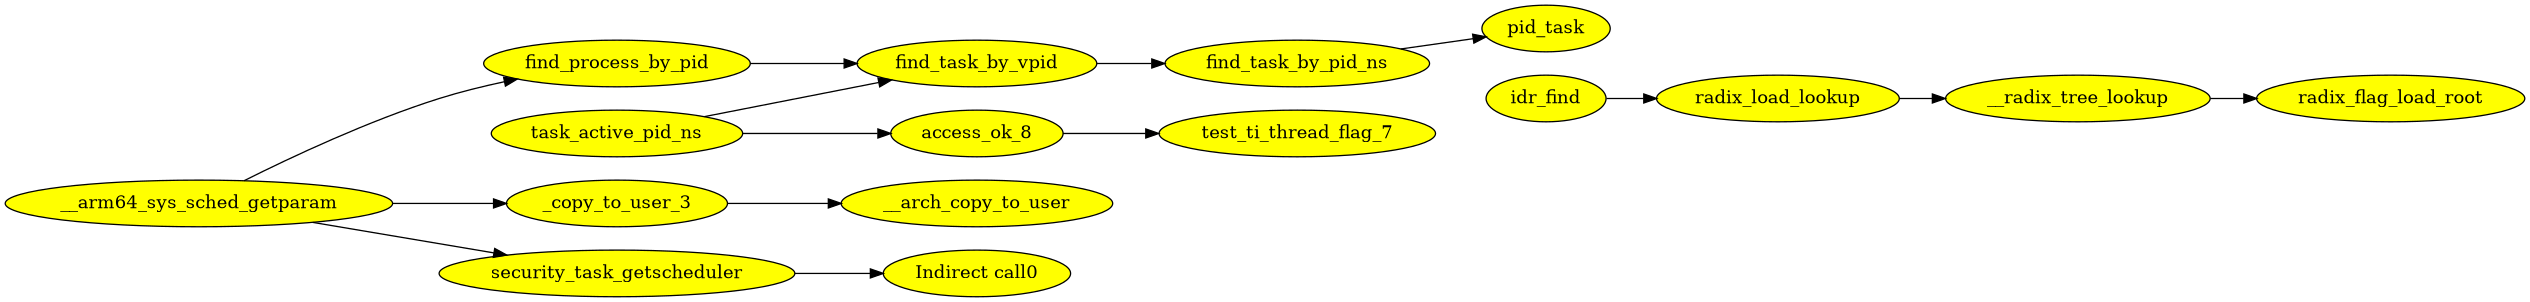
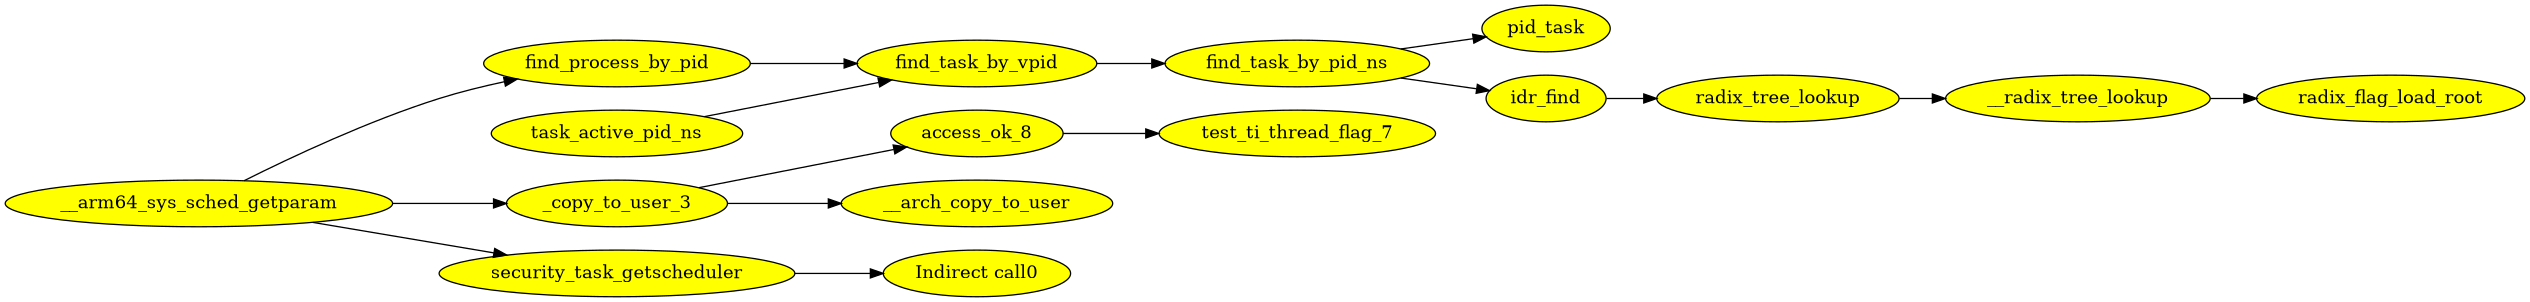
  digraph {
    rankdir=LR
    node [fillcolor=yellow style=filled]
    __arm64_sys_sched_getparam
    find_process_by_pid
    _copy_to_user_3
    security_task_getscheduler
    find_task_by_vpid
    access_ok_8
    __arch_copy_to_user
    "Indirect call0"
    find_task_by_pid_ns
    task_active_pid_ns
    pid_task
    idr_find
-   radix_tree_lookup [label=radix_load_lookup]
+   radix_tree_lookup
    __radix_tree_lookup
    n15 [label=radix_flag_load_root]
    test_ti_thread_flag_7
    __arm64_sys_sched_getparam -> find_process_by_pid [edgeid=1]
    __arm64_sys_sched_getparam -> _copy_to_user_3 [edgeid=10]
    __arm64_sys_sched_getparam -> security_task_getscheduler [edgeid=14]
    find_process_by_pid -> find_task_by_vpid [edgeid=2]
-   task_active_pid_ns -> access_ok_8 [edgeid=11]
+   _copy_to_user_3 -> access_ok_8 [edgeid=11]
    _copy_to_user_3 -> __arch_copy_to_user [edgeid=13]
    security_task_getscheduler -> "Indirect call0" [edgeid=15]
    find_task_by_vpid -> find_task_by_pid_ns [edgeid=4]
    access_ok_8 -> test_ti_thread_flag_7 [edgeid=12]
    find_task_by_pid_ns -> pid_task [edgeid=5]
+   find_task_by_pid_ns -> idr_find [edgeid=6]
    task_active_pid_ns -> find_task_by_vpid [edgeid=3]
    idr_find -> radix_tree_lookup [edgeid=7]
    radix_tree_lookup -> __radix_tree_lookup [edgeid=8]
    __radix_tree_lookup -> n15 [edgeid=9]
  }
